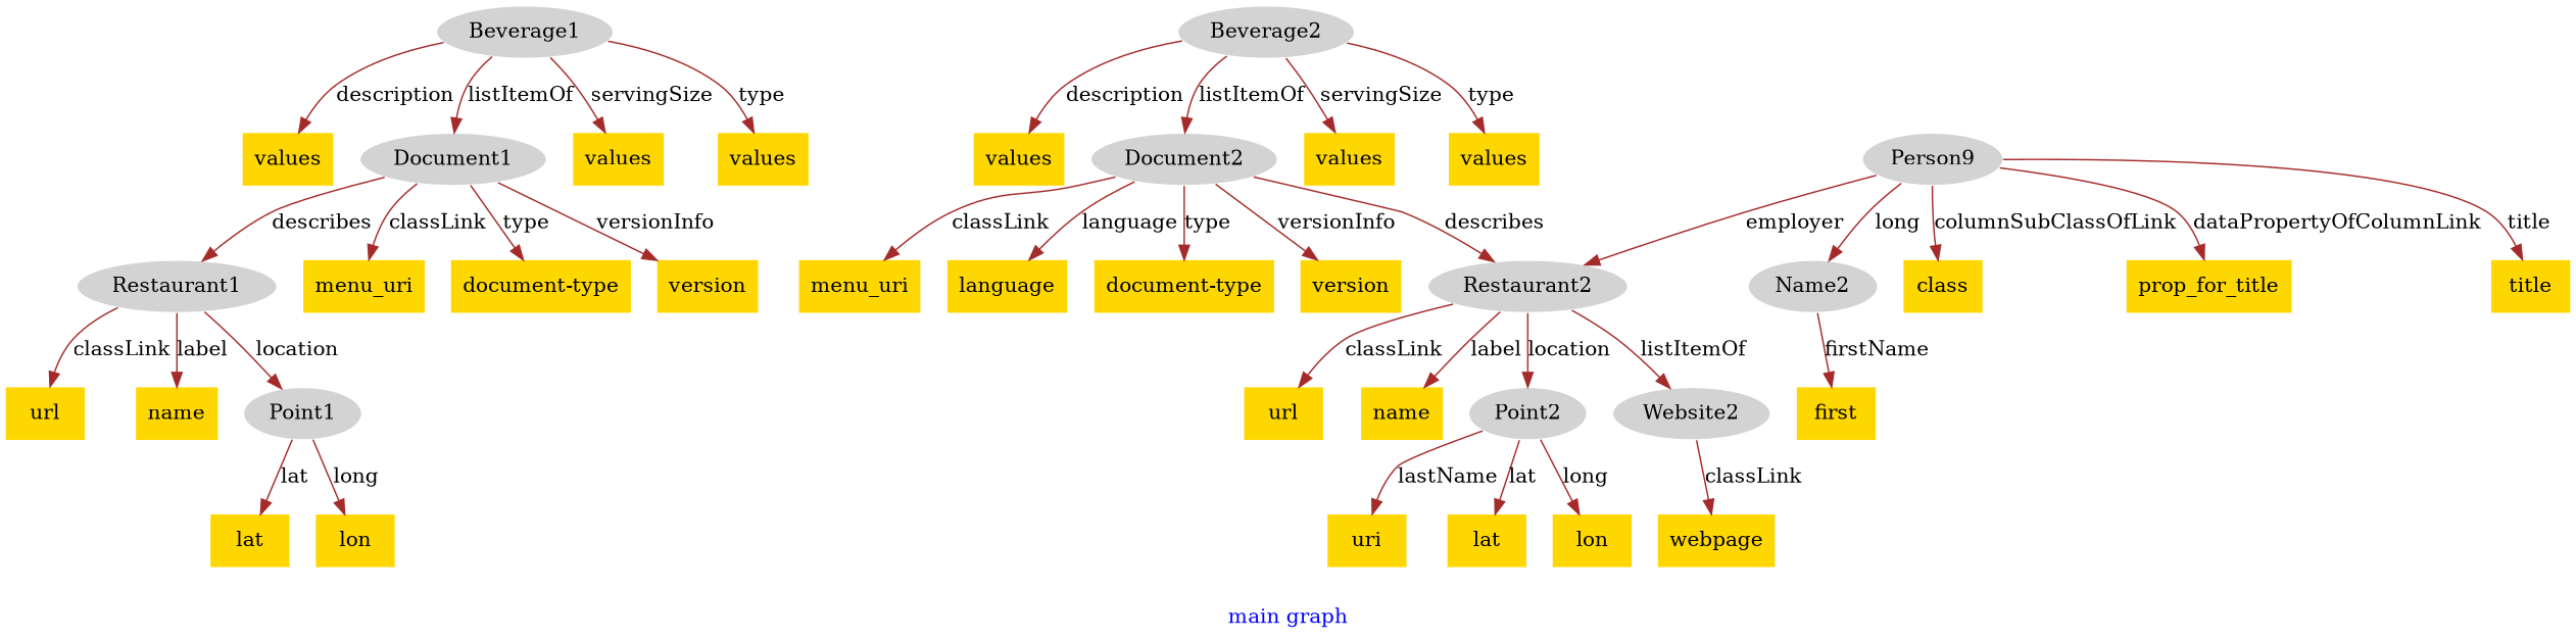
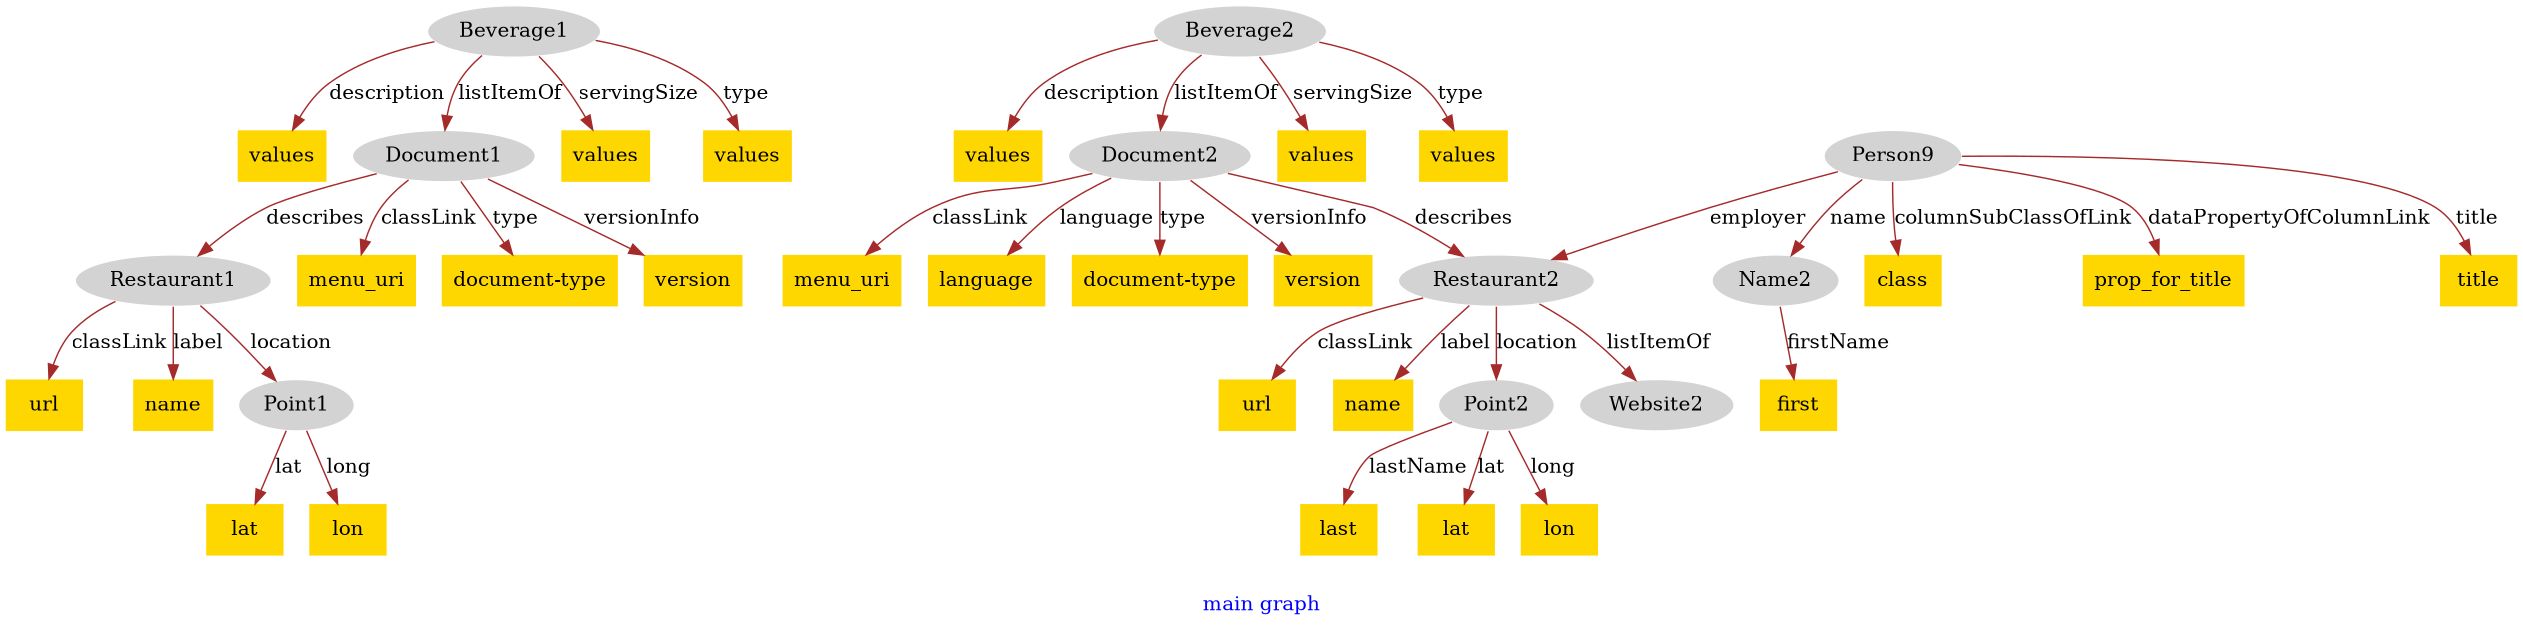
  digraph {
    fontcolor=blue
    fontname="DejaVu Serif"
    label="main graph"
    remincross=true
    node [fillcolor=gold fontname="DejaVu Serif" style=filled shape=plaintext]
    edge [color=brown fontcolor=black fontname="DejaVu Serif"]
    n1 [color=white fillcolor=lightgray label=Beverage1 shape=""]
    n2 [label=values]
    n3 [color=white fillcolor=lightgray label=Document1 shape=""]
    n4 [label=values]
    n5 [label=values]
    n6 [color=white fillcolor=lightgray label=Restaurant1 shape=""]
    n7 [label=menu_uri]
    n8 [label="document-type"]
    n9 [label=version]
    n10 [label=url]
    n11 [label=name]
    n12 [color=white fillcolor=lightgray label=Point1 shape=""]
    n13 [label=lat]
    n14 [label=lon]
    n15 [color=white fillcolor=lightgray label=Beverage2 shape=""]
    n16 [label=values]
    n17 [color=white fillcolor=lightgray label=Document2 shape=""]
    n18 [label=values]
    n19 [label=values]
    n20 [color=white fillcolor=lightgray label=Restaurant2 shape=""]
    n21 [label=menu_uri]
    n22 [label=language]
    n23 [label="document-type"]
    n24 [label=version]
    n25 [color=white fillcolor=lightgray label=Website2 shape=""]
    n26 [label=url]
    n27 [label=name]
    n28 [color=white fillcolor=lightgray label=Point2 shape=""]
-   n29 [label=webpage]
    n30 [color=white fillcolor=lightgray label=Name2 shape=""]
    n31 [label=first]
-   n32 [label=uri]
+   n32 [label=last]
    n33 [label=lat]
    n34 [label=lon]
    n35 [color=white fillcolor=lightgray label=Person9 shape=""]
    n36 [label=class]
    n37 [label=prop_for_title]
    n38 [label=title]
    n1 -> n2 [label=description]
    n1 -> n3 [label=listItemOf]
    n1 -> n4 [label=servingSize]
    n1 -> n5 [label=type]
    n3 -> n6 [label=describes]
    n3 -> n7 [label=classLink]
    n3 -> n8 [label=type]
    n3 -> n9 [label=versionInfo]
    n6 -> n10 [label=classLink]
    n6 -> n11 [label=label]
    n6 -> n12 [label=location]
    n12 -> n13 [label=lat]
    n12 -> n14 [label=long]
    n15 -> n16 [label=description]
    n15 -> n17 [label=listItemOf]
    n15 -> n18 [label=servingSize]
    n15 -> n19 [label=type]
    n17 -> n20 [label=describes]
    n17 -> n21 [label=classLink]
    n17 -> n22 [label=language]
    n17 -> n23 [label=type]
    n17 -> n24 [label=versionInfo]
    n20 -> n25 [label=listItemOf]
    n20 -> n26 [label=classLink]
    n20 -> n27 [label=label]
    n20 -> n28 [label=location]
-   n25 -> n29 [label=classLink]
    n28 -> n32 [label=lastName]
    n28 -> n33 [label=lat]
    n28 -> n34 [label=long]
    n30 -> n31 [label=firstName]
    n35 -> n20 [label=employer]
-   n35 -> n30 [label=long]
+   n35 -> n30 [label=name]
    n35 -> n36 [label=columnSubClassOfLink]
    n35 -> n37 [label=dataPropertyOfColumnLink]
    n35 -> n38 [label=title]
  }
